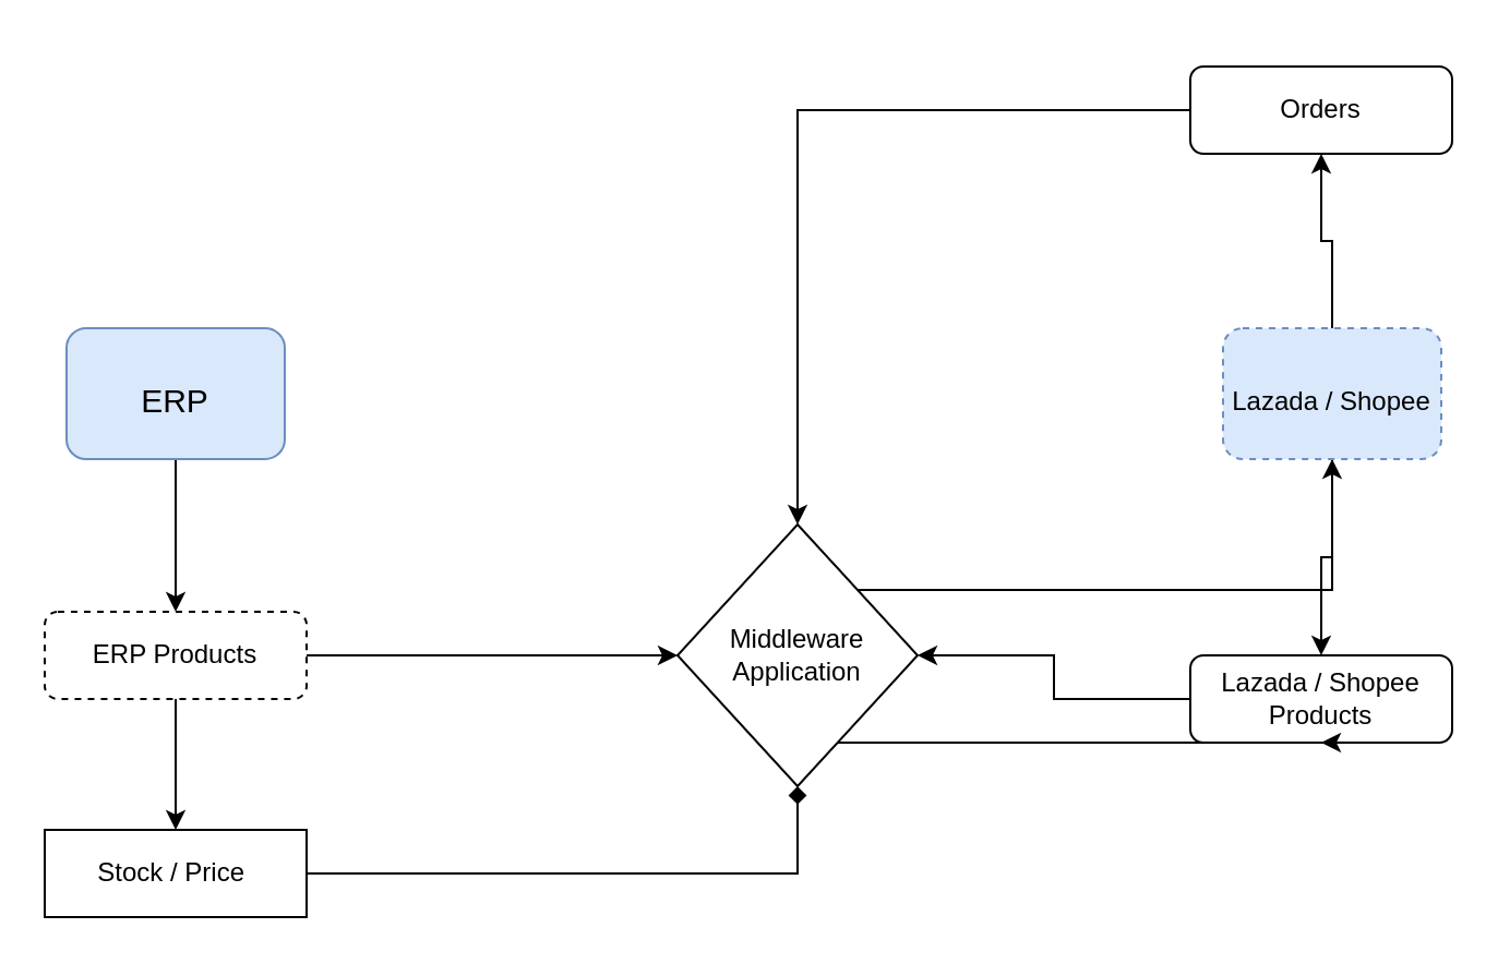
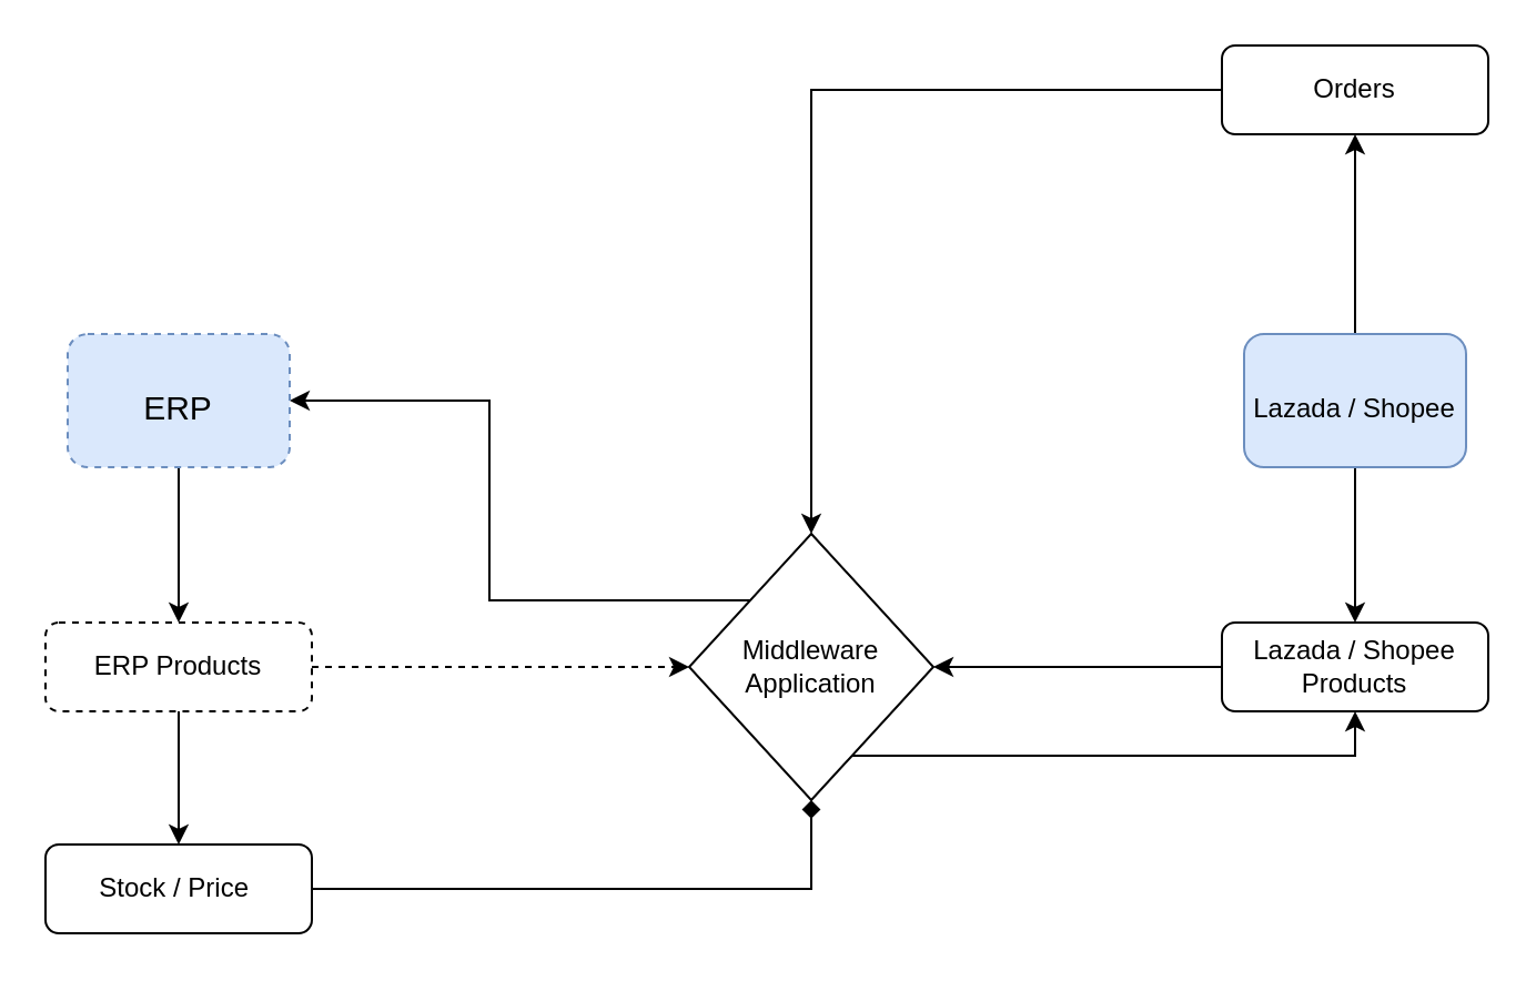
  <mxCell id="0" />
  <mxCell id="1" parent="0" />
- <mxCell id="2" style="edgeStyle=orthogonalEdgeStyle;rounded=0;orthogonalLoop=1;jettySize=auto;html=1;entryX=0;entryY=0.5;entryDx=0;entryDy=0;" edge="1" parent="1" source="4" target="9"><mxGeometry relative="1" as="geometry"><Array as="points"><mxPoint x="230" y="300" /></Array></mxGeometry></mxCell>
+ <mxCell id="2" style="edgeStyle=orthogonalEdgeStyle;rounded=0;orthogonalLoop=1;jettySize=auto;html=1;entryX=0;entryY=0.5;entryDx=0;entryDy=0;dashed=1;" edge="1" parent="1" source="4" target="9"><mxGeometry relative="1" as="geometry"><Array as="points"><mxPoint x="230" y="300" /></Array></mxGeometry></mxCell>
  <mxCell id="3" style="edgeStyle=orthogonalEdgeStyle;rounded=0;orthogonalLoop=1;jettySize=auto;html=1;entryX=0.5;entryY=0;entryDx=0;entryDy=0;" edge="1" parent="1" source="4" target="16"><mxGeometry relative="1" as="geometry" /></mxCell>
  <mxCell id="4" value="ERP Products" style="rounded=1;whiteSpace=wrap;html=1;fontSize=12;glass=0;strokeWidth=1;shadow=0;dashed=1;" vertex="1" parent="1"><mxGeometry x="20" y="280" width="120" height="40" as="geometry" /></mxCell>
  <mxCell id="5" style="edgeStyle=orthogonalEdgeStyle;rounded=0;orthogonalLoop=1;jettySize=auto;html=1;entryX=1;entryY=0.5;entryDx=0;entryDy=0;" edge="1" parent="1" source="6" target="9"><mxGeometry relative="1" as="geometry" /></mxCell>
- <mxCell id="6" value="Lazada / Shopee&lt;br&gt;Products" style="rounded=1;whiteSpace=wrap;html=1;fontSize=12;glass=0;strokeWidth=1;shadow=0;" vertex="1" parent="1"><mxGeometry x="545" y="300" width="120" height="40" as="geometry" /></mxCell>
- <mxCell id="7" style="edgeStyle=orthogonalEdgeStyle;rounded=0;orthogonalLoop=1;jettySize=auto;html=1;exitX=0;exitY=0;exitDx=0;exitDy=0;" edge="1" parent="1" source="9" target="14"><mxGeometry relative="1" as="geometry" /></mxCell>
+ <mxCell id="6" value="Lazada / Shopee&lt;br&gt;Products" style="rounded=1;whiteSpace=wrap;html=1;fontSize=12;glass=0;strokeWidth=1;shadow=0;" vertex="1" parent="1"><mxGeometry x="550" y="280" width="120" height="40" as="geometry" /></mxCell>
+ <mxCell id="7" style="edgeStyle=orthogonalEdgeStyle;rounded=0;orthogonalLoop=1;jettySize=auto;html=1;exitX=0;exitY=0;exitDx=0;exitDy=0;entryX=1;entryY=0.5;entryDx=0;entryDy=0;" edge="1" parent="1" source="9" target="11"><mxGeometry relative="1" as="geometry" /></mxCell>
  <mxCell id="8" style="edgeStyle=orthogonalEdgeStyle;rounded=0;orthogonalLoop=1;jettySize=auto;html=1;exitX=1;exitY=1;exitDx=0;exitDy=0;entryX=0.5;entryY=1;entryDx=0;entryDy=0;" edge="1" parent="1" source="9" target="6"><mxGeometry relative="1" as="geometry"><Array as="points"><mxPoint x="380" y="330" /><mxPoint x="380" y="340" /><mxPoint x="610" y="340" /></Array></mxGeometry></mxCell>
  <mxCell id="9" value="Middleware Application" style="rhombus;whiteSpace=wrap;html=1;" vertex="1" parent="1"><mxGeometry x="310" y="240" width="110" height="120" as="geometry" /></mxCell>
  <mxCell id="10" style="edgeStyle=orthogonalEdgeStyle;rounded=0;orthogonalLoop=1;jettySize=auto;html=1;entryX=0.5;entryY=0;entryDx=0;entryDy=0;" edge="1" parent="1" source="11" target="4"><mxGeometry relative="1" as="geometry" /></mxCell>
- <mxCell id="11" value="&lt;p style=&quot;line-height: 100%;&quot;&gt;&lt;font style=&quot;font-size: 15px;&quot; color=&quot;#000000&quot;&gt;ERP&lt;/font&gt;&lt;/p&gt;" style="rounded=1;whiteSpace=wrap;html=1;strokeColor=#6c8ebf;fontFamily=Helvetica;fontSize=32;fontColor=default;fillColor=#dae8fc;" vertex="1" parent="1"><mxGeometry x="30" y="150" width="100" height="60" as="geometry" /></mxCell>
+ <mxCell id="11" value="&lt;p style=&quot;line-height: 100%;&quot;&gt;&lt;font style=&quot;font-size: 15px;&quot; color=&quot;#000000&quot;&gt;ERP&lt;/font&gt;&lt;/p&gt;" style="rounded=1;whiteSpace=wrap;html=1;strokeColor=#6c8ebf;fontFamily=Helvetica;fontSize=32;fontColor=default;fillColor=#dae8fc;dashed=1;" vertex="1" parent="1"><mxGeometry x="30" y="150" width="100" height="60" as="geometry" /></mxCell>
  <mxCell id="12" style="edgeStyle=orthogonalEdgeStyle;rounded=0;orthogonalLoop=1;jettySize=auto;html=1;entryX=0.5;entryY=0;entryDx=0;entryDy=0;" edge="1" parent="1" source="14" target="6"><mxGeometry relative="1" as="geometry" /></mxCell>
  <mxCell id="13" style="edgeStyle=orthogonalEdgeStyle;rounded=0;orthogonalLoop=1;jettySize=auto;html=1;" edge="1" parent="1" source="14" target="18"><mxGeometry relative="1" as="geometry" /></mxCell>
- <mxCell id="14" value="&lt;p style=&quot;line-height: 100%;&quot;&gt;&lt;font style=&quot;font-size: 12px;&quot; color=&quot;#000000&quot;&gt;Lazada / Shopee&lt;/font&gt;&lt;/p&gt;" style="rounded=1;whiteSpace=wrap;html=1;strokeColor=#6c8ebf;fontFamily=Helvetica;fontSize=32;fontColor=default;fillColor=#dae8fc;dashed=1;" vertex="1" parent="1"><mxGeometry x="560" y="150" width="100" height="60" as="geometry" /></mxCell>
+ <mxCell id="14" value="&lt;p style=&quot;line-height: 100%;&quot;&gt;&lt;font style=&quot;font-size: 12px;&quot; color=&quot;#000000&quot;&gt;Lazada / Shopee&lt;/font&gt;&lt;/p&gt;" style="rounded=1;whiteSpace=wrap;html=1;strokeColor=#6c8ebf;fontFamily=Helvetica;fontSize=32;fontColor=default;fillColor=#dae8fc;" vertex="1" parent="1"><mxGeometry x="560" y="150" width="100" height="60" as="geometry" /></mxCell>
  <mxCell id="15" style="edgeStyle=orthogonalEdgeStyle;rounded=0;orthogonalLoop=1;jettySize=auto;html=1;entryX=0.5;entryY=1;entryDx=0;entryDy=0;endArrow=diamond;" edge="1" parent="1" source="16" target="9"><mxGeometry relative="1" as="geometry" /></mxCell>
- <mxCell id="16" value="Stock / Price&amp;nbsp;" style="whiteSpace=wrap;html=1;fontSize=12;glass=0;strokeWidth=1;shadow=0;rounded=0;" vertex="1" parent="1"><mxGeometry x="20" y="380" width="120" height="40" as="geometry" /></mxCell>
+ <mxCell id="16" value="Stock / Price&amp;nbsp;" style="rounded=1;whiteSpace=wrap;html=1;fontSize=12;glass=0;strokeWidth=1;shadow=0;" vertex="1" parent="1"><mxGeometry x="20" y="380" width="120" height="40" as="geometry" /></mxCell>
  <mxCell id="17" style="edgeStyle=orthogonalEdgeStyle;rounded=0;orthogonalLoop=1;jettySize=auto;html=1;entryX=0.5;entryY=0;entryDx=0;entryDy=0;" edge="1" parent="1" source="18" target="9"><mxGeometry relative="1" as="geometry" /></mxCell>
- <mxCell id="18" value="Orders" style="rounded=1;whiteSpace=wrap;html=1;fontSize=12;glass=0;strokeWidth=1;shadow=0;" vertex="1" parent="1"><mxGeometry x="545" y="30" width="120" height="40" as="geometry" /></mxCell>
+ <mxCell id="18" value="Orders" style="rounded=1;whiteSpace=wrap;html=1;fontSize=12;glass=0;strokeWidth=1;shadow=0;" vertex="1" parent="1"><mxGeometry x="550" y="20" width="120" height="40" as="geometry" /></mxCell>
